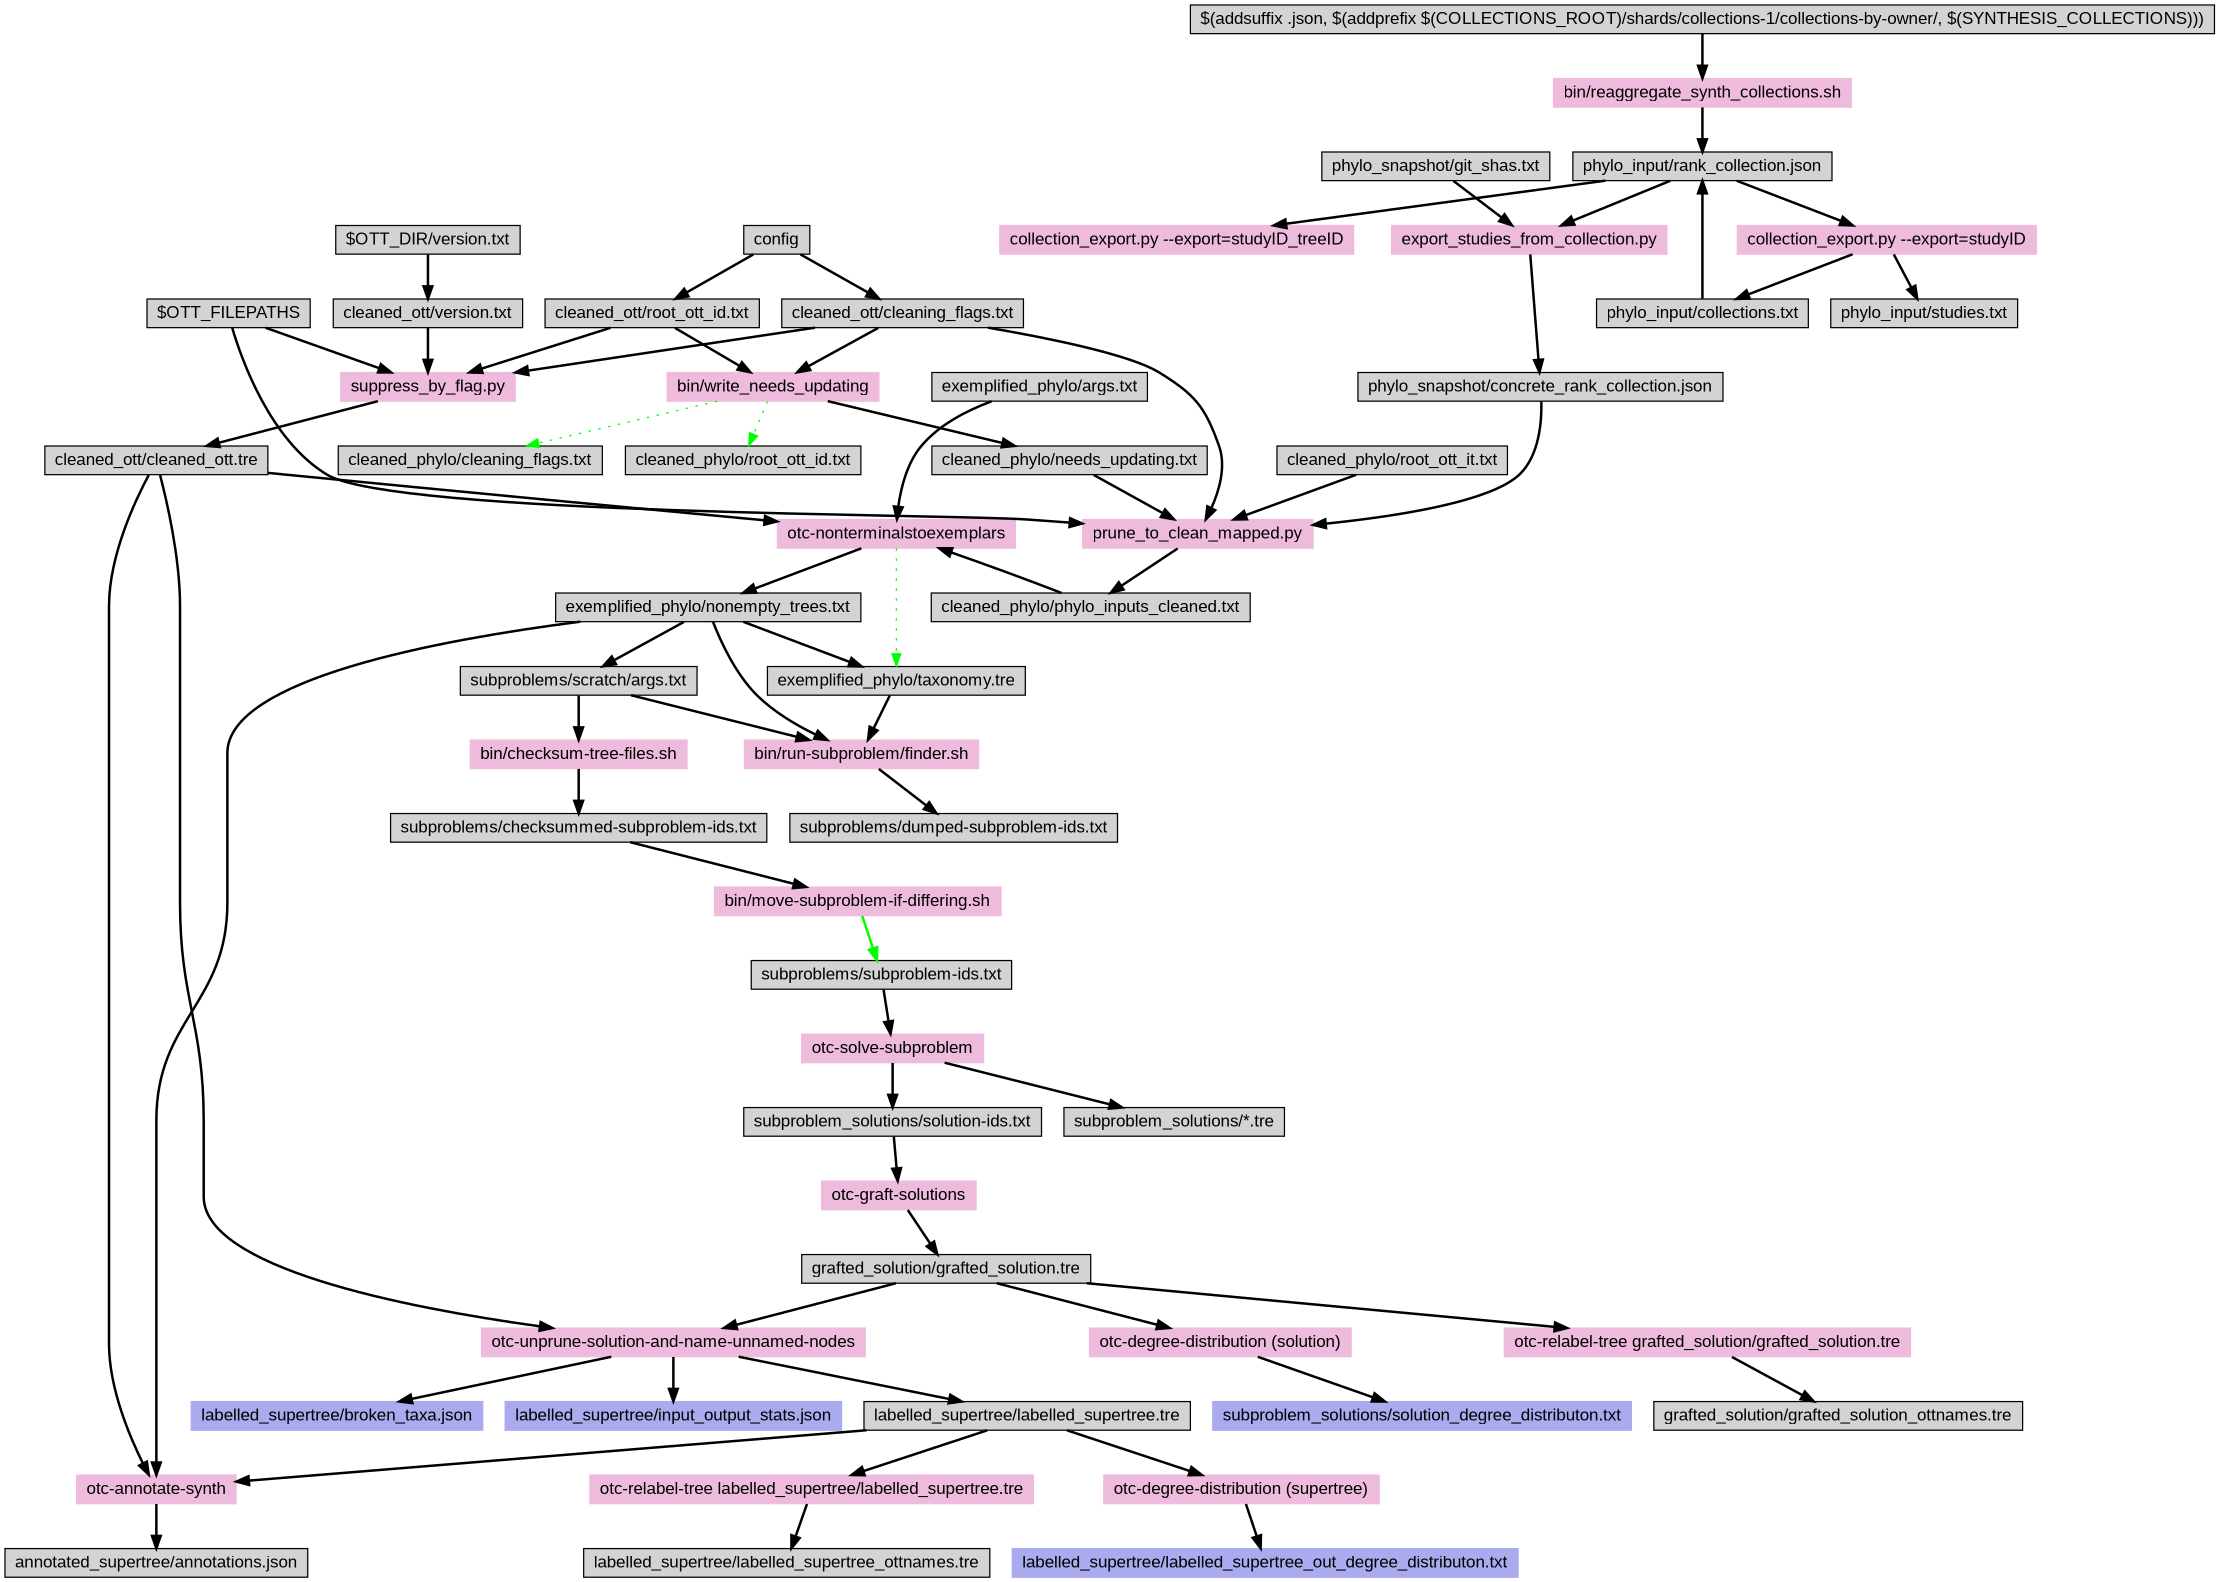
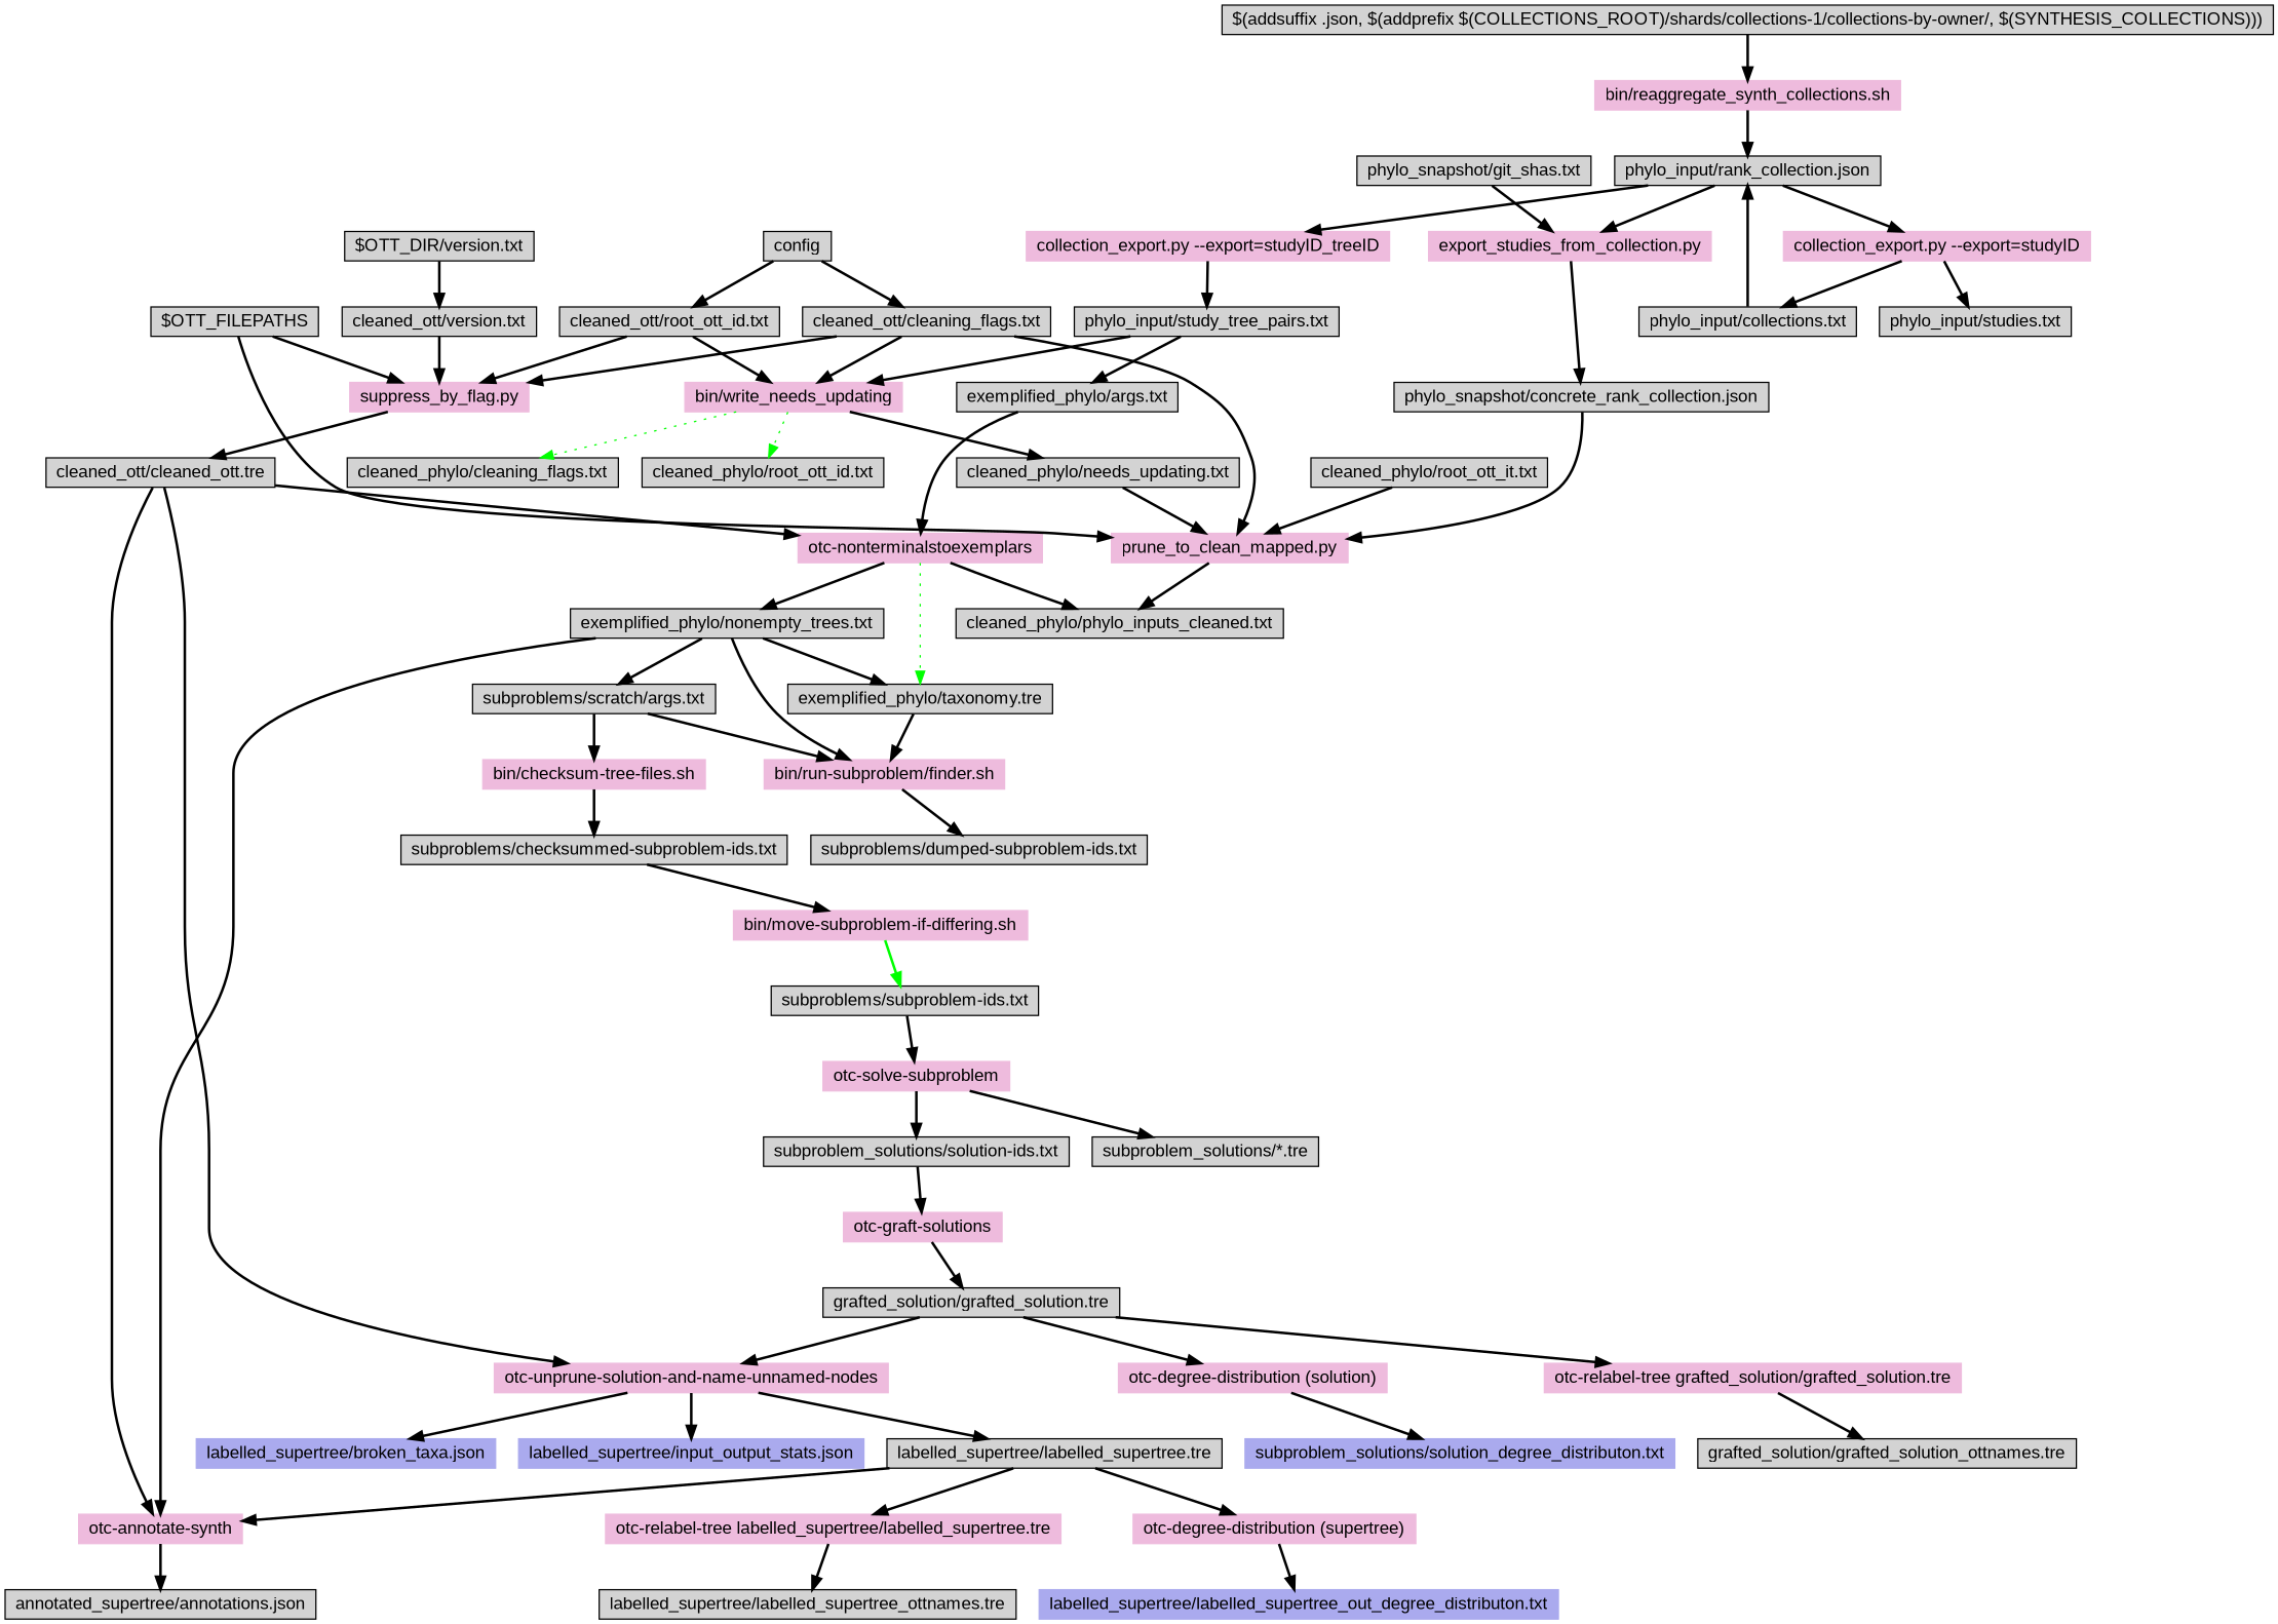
  digraph {
    fontname=Arial
    nodesep=0.25
    ranksep=0.5
    node [fontname=Arial shape=box style=filled]
    edge [style="setlinewidth(2)"]
    config [height=0 width=0]
    "cleaned_ott/root_ott_id.txt" [height=0 width=0]
    "cleaned_ott/cleaning_flags.txt" [height=0 width=0]
    "suppress_by_flag.py" [color="#EEBBDD" height=0 width=0]
    "bin/write_needs_updating" [color="#EEBBDD" height=0 width=0]
    "prune_to_clean_mapped.py" [color="#EEBBDD" height=0 width=0]
    "phylo_input/collections.txt" [height=0 width=0]
    "phylo_input/rank_collection.json" [height=0 width=0]
    "cleaned_ott/cleaned_ott.tre" [height=0 width=0]
    "cleaned_phylo/needs_updating.txt" [height=0 width=0]
    "cleaned_phylo/cleaning_flags.txt" [height=0 width=0]
    "cleaned_phylo/root_ott_id.txt" [height=0 width=0]
    "cleaned_phylo/phylo_inputs_cleaned.txt" [height=0 width=0]
    "$OTT_DIR/version.txt" [height=0 width=0]
    "cleaned_ott/version.txt" [height=0 width=0]
+   "phylo_input/study_tree_pairs.txt" [height=0 width=0]
    "exemplified_phylo/args.txt" [height=0 width=0]
    "otc-nonterminalstoexemplars" [color="#EEBBDD" height=0 width=0]
    "exemplified_phylo/nonempty_trees.txt" [height=0 width=0]
    "exemplified_phylo/taxonomy.tre" [height=0 width=0]
    "otc-unprune-solution-and-name-unnamed-nodes" [color="#EEBBDD" height=0 width=0]
    "otc-annotate-synth" [color="#EEBBDD" height=0 width=0]
    "labelled_supertree/labelled_supertree.tre" [height=0 width=0]
    "labelled_supertree/broken_taxa.json" [color="#AAAAEE" height=0 width=0]
    "labelled_supertree/input_output_stats.json" [color="#AAAAEE" height=0 width=0]
    "annotated_supertree/annotations.json" [height=0 width=0]
    "subproblems/scratch/args.txt" [height=0 width=0]
    "bin/run-subproblem/finder.sh" [color="#EEBBDD" height=0 width=0]
    "bin/checksum-tree-files.sh" [color="#EEBBDD" height=0 width=0]
    "subproblems/dumped-subproblem-ids.txt" [height=0 width=0]
    "$OTT_FILEPATHS" [height=0 width=0]
    "bin/reaggregate_synth_collections.sh" [color="#EEBBDD" height=0 width=0]
    "$(addsuffix .json, $(addprefix $(COLLECTIONS_ROOT)/shards/collections-1/collections-by-owner/, $(SYNTHESIS_COLLECTIONS)))" [height=0 width=0]
    "collection_export.py --export=studyID" [color="#EEBBDD" height=0 width=0]
    "collection_export.py --export=studyID_treeID" [color="#EEBBDD" height=0 width=0]
    "export_studies_from_collection.py" [color="#EEBBDD" height=0 width=0]
    "phylo_input/studies.txt" [height=0 width=0]
    "phylo_snapshot/concrete_rank_collection.json" [height=0 width=0]
    "phylo_snapshot/git_shas.txt" [height=0 width=0]
    "cleaned_phylo/root_ott_it.txt" [height=0 width=0]
    "subproblems/checksummed-subproblem-ids.txt" [height=0 width=0]
    "bin/move-subproblem-if-differing.sh" [color="#EEBBDD" height=0 width=0]
    "subproblems/subproblem-ids.txt" [height=0 width=0]
    "otc-solve-subproblem" [color="#EEBBDD" height=0 width=0]
    "subproblem_solutions/*.tre" [height=0 width=0]
    "subproblem_solutions/solution-ids.txt" [height=0 width=0]
    "otc-graft-solutions" [color="#EEBBDD" height=0 width=0]
    "grafted_solution/grafted_solution.tre" [height=0 width=0]
    "otc-relabel-tree grafted_solution/grafted_solution.tre" [color="#EEBBDD" height=0 width=0]
    "otc-degree-distribution (solution)" [color="#EEBBDD" height=0 width=0]
    "grafted_solution/grafted_solution_ottnames.tre" [height=0 width=0]
    "subproblem_solutions/solution_degree_distributon.txt" [color="#AAAAEE" height=0 width=0]
    "otc-relabel-tree labelled_supertree/labelled_supertree.tre" [color="#EEBBDD" height=0 width=0]
    "otc-degree-distribution (supertree)" [color="#EEBBDD" height=0 width=0]
    "labelled_supertree/labelled_supertree_ottnames.tre" [height=0 width=0]
    "labelled_supertree/labelled_supertree_out_degree_distributon.txt" [color="#AAAAEE" height=0 width=0]
    config -> "cleaned_ott/root_ott_id.txt"
    config -> "cleaned_ott/cleaning_flags.txt"
    "cleaned_ott/root_ott_id.txt" -> "suppress_by_flag.py"
    "cleaned_ott/root_ott_id.txt" -> "bin/write_needs_updating"
    "cleaned_ott/cleaning_flags.txt" -> "suppress_by_flag.py"
    "cleaned_ott/cleaning_flags.txt" -> "bin/write_needs_updating"
    "cleaned_ott/cleaning_flags.txt" -> "prune_to_clean_mapped.py"
    "suppress_by_flag.py" -> "cleaned_ott/cleaned_ott.tre"
    "bin/write_needs_updating" -> "cleaned_phylo/needs_updating.txt"
    "bin/write_needs_updating" -> "cleaned_phylo/cleaning_flags.txt" [color=green style=dotted]
    "bin/write_needs_updating" -> "cleaned_phylo/root_ott_id.txt" [color=green style=dotted]
    "prune_to_clean_mapped.py" -> "cleaned_phylo/phylo_inputs_cleaned.txt"
    "phylo_input/collections.txt" -> "phylo_input/rank_collection.json"
    "phylo_input/rank_collection.json" -> "collection_export.py --export=studyID"
    "phylo_input/rank_collection.json" -> "collection_export.py --export=studyID_treeID"
    "phylo_input/rank_collection.json" -> "export_studies_from_collection.py"
    "cleaned_ott/cleaned_ott.tre" -> "otc-nonterminalstoexemplars"
    "cleaned_ott/cleaned_ott.tre" -> "otc-unprune-solution-and-name-unnamed-nodes"
    "cleaned_ott/cleaned_ott.tre" -> "otc-annotate-synth"
    "cleaned_phylo/needs_updating.txt" -> "prune_to_clean_mapped.py"
-   "cleaned_phylo/phylo_inputs_cleaned.txt" -> "otc-nonterminalstoexemplars"
+   "otc-nonterminalstoexemplars" -> "cleaned_phylo/phylo_inputs_cleaned.txt"
    "$OTT_DIR/version.txt" -> "cleaned_ott/version.txt"
    "cleaned_ott/version.txt" -> "suppress_by_flag.py"
+   "phylo_input/study_tree_pairs.txt" -> "bin/write_needs_updating"
+   "phylo_input/study_tree_pairs.txt" -> "exemplified_phylo/args.txt"
    "exemplified_phylo/args.txt" -> "otc-nonterminalstoexemplars"
    "otc-nonterminalstoexemplars" -> "exemplified_phylo/nonempty_trees.txt"
    "otc-nonterminalstoexemplars" -> "exemplified_phylo/taxonomy.tre" [color=green style=dotted]
    "exemplified_phylo/nonempty_trees.txt" -> "exemplified_phylo/taxonomy.tre"
    "exemplified_phylo/nonempty_trees.txt" -> "otc-annotate-synth"
    "exemplified_phylo/nonempty_trees.txt" -> "subproblems/scratch/args.txt"
    "exemplified_phylo/nonempty_trees.txt" -> "bin/run-subproblem/finder.sh"
    "exemplified_phylo/taxonomy.tre" -> "bin/run-subproblem/finder.sh"
    "otc-unprune-solution-and-name-unnamed-nodes" -> "labelled_supertree/labelled_supertree.tre"
    "otc-unprune-solution-and-name-unnamed-nodes" -> "labelled_supertree/broken_taxa.json"
    "otc-unprune-solution-and-name-unnamed-nodes" -> "labelled_supertree/input_output_stats.json"
    "otc-annotate-synth" -> "annotated_supertree/annotations.json"
    "labelled_supertree/labelled_supertree.tre" -> "otc-annotate-synth"
    "labelled_supertree/labelled_supertree.tre" -> "otc-relabel-tree labelled_supertree/labelled_supertree.tre"
    "labelled_supertree/labelled_supertree.tre" -> "otc-degree-distribution (supertree)"
    "subproblems/scratch/args.txt" -> "bin/run-subproblem/finder.sh"
    "subproblems/scratch/args.txt" -> "bin/checksum-tree-files.sh"
    "bin/run-subproblem/finder.sh" -> "subproblems/dumped-subproblem-ids.txt"
    "bin/checksum-tree-files.sh" -> "subproblems/checksummed-subproblem-ids.txt"
    "$OTT_FILEPATHS" -> "suppress_by_flag.py"
    "$OTT_FILEPATHS" -> "prune_to_clean_mapped.py"
    "bin/reaggregate_synth_collections.sh" -> "phylo_input/rank_collection.json"
    "$(addsuffix .json, $(addprefix $(COLLECTIONS_ROOT)/shards/collections-1/collections-by-owner/, $(SYNTHESIS_COLLECTIONS)))" -> "bin/reaggregate_synth_collections.sh"
    "collection_export.py --export=studyID" -> "phylo_input/collections.txt"
    "collection_export.py --export=studyID" -> "phylo_input/studies.txt"
+   "collection_export.py --export=studyID_treeID" -> "phylo_input/study_tree_pairs.txt"
    "export_studies_from_collection.py" -> "phylo_snapshot/concrete_rank_collection.json"
    "phylo_snapshot/concrete_rank_collection.json" -> "prune_to_clean_mapped.py"
    "phylo_snapshot/git_shas.txt" -> "export_studies_from_collection.py"
    "cleaned_phylo/root_ott_it.txt" -> "prune_to_clean_mapped.py"
    "subproblems/checksummed-subproblem-ids.txt" -> "bin/move-subproblem-if-differing.sh"
    "bin/move-subproblem-if-differing.sh" -> "subproblems/subproblem-ids.txt" [color=green]
    "subproblems/subproblem-ids.txt" -> "otc-solve-subproblem"
    "otc-solve-subproblem" -> "subproblem_solutions/*.tre"
    "otc-solve-subproblem" -> "subproblem_solutions/solution-ids.txt"
    "subproblem_solutions/solution-ids.txt" -> "otc-graft-solutions"
    "otc-graft-solutions" -> "grafted_solution/grafted_solution.tre"
    "grafted_solution/grafted_solution.tre" -> "otc-unprune-solution-and-name-unnamed-nodes"
    "grafted_solution/grafted_solution.tre" -> "otc-relabel-tree grafted_solution/grafted_solution.tre"
    "grafted_solution/grafted_solution.tre" -> "otc-degree-distribution (solution)"
    "otc-relabel-tree grafted_solution/grafted_solution.tre" -> "grafted_solution/grafted_solution_ottnames.tre"
    "otc-degree-distribution (solution)" -> "subproblem_solutions/solution_degree_distributon.txt"
    "otc-relabel-tree labelled_supertree/labelled_supertree.tre" -> "labelled_supertree/labelled_supertree_ottnames.tre"
    "otc-degree-distribution (supertree)" -> "labelled_supertree/labelled_supertree_out_degree_distributon.txt"
  }
